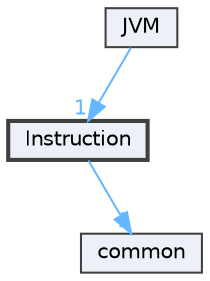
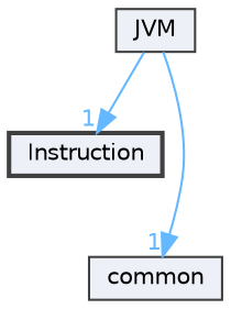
  digraph {
    compound=true
    node [color=grey25 fillcolor="#edf0f7" fontname=Helvetica fontsize=10 shape=box style=filled]
    edge [color=steelblue1 fontcolor=steelblue1 fontname=Helvetica fontsize=10 headlabel=1 labeldistance=1.5 labelfontname=Helvetica labelfontsize=10]
    n1 [height=0.2 label=Instruction style="filled,bold" width=0.4]
    n2 [height=0.2 label=common width=0.4]
    n3 [height=0.2 label=JVM width=0.4]
-   n1 -> n2
+   n3 -> n2
    n3 -> n1
  }
